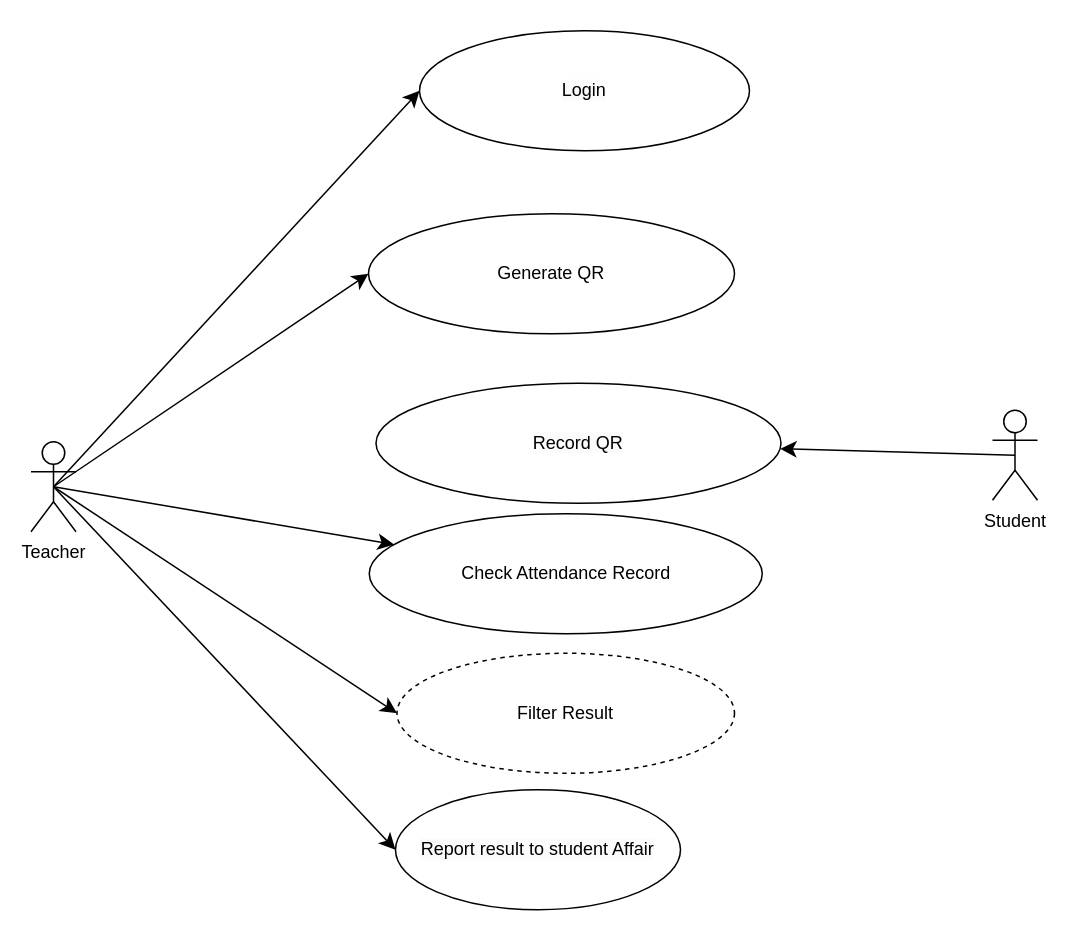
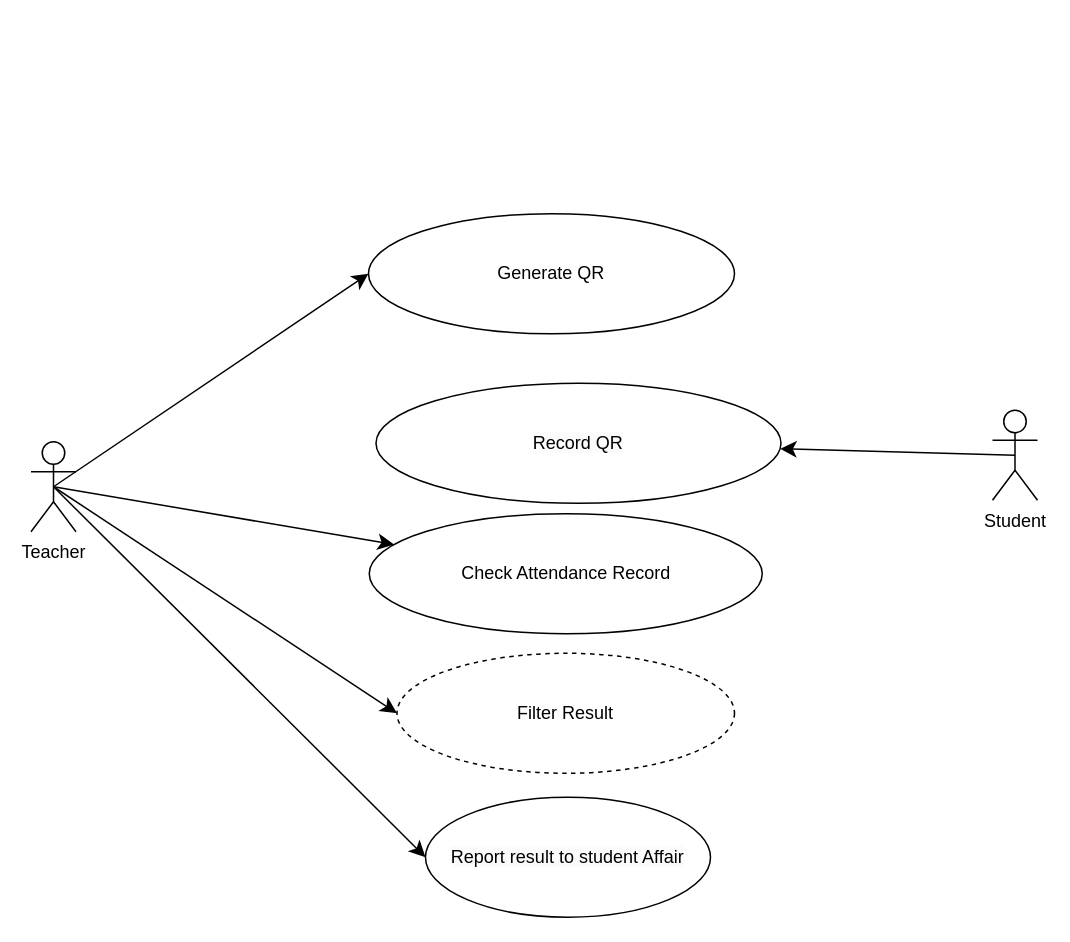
  <mxCell id="0" />
  <mxCell id="1" parent="0" />
  <mxCell id="2" style="edgeStyle=none;curved=1;rounded=0;orthogonalLoop=1;jettySize=auto;html=1;exitX=0.5;exitY=0.5;exitDx=0;exitDy=0;exitPerimeter=0;fontSize=12;startSize=8;endSize=8;" edge="1" parent="1" source="3" target="13"><mxGeometry relative="1" as="geometry" /></mxCell>
  <mxCell id="3" value="Student" style="shape=umlActor;verticalLabelPosition=bottom;verticalAlign=top;html=1;outlineConnect=0;" vertex="1" parent="1"><mxGeometry x="661" y="273" width="30" height="60" as="geometry" /></mxCell>
  <mxCell id="4" style="edgeStyle=none;curved=1;rounded=0;orthogonalLoop=1;jettySize=auto;html=1;exitX=0.5;exitY=0.5;exitDx=0;exitDy=0;exitPerimeter=0;fontSize=12;startSize=8;endSize=8;entryX=0;entryY=0.5;entryDx=0;entryDy=0;" edge="1" parent="1" source="7" target="10"><mxGeometry relative="1" as="geometry" /></mxCell>
  <mxCell id="5" style="edgeStyle=none;curved=1;rounded=0;orthogonalLoop=1;jettySize=auto;html=1;exitX=0.5;exitY=0.5;exitDx=0;exitDy=0;exitPerimeter=0;fontSize=12;startSize=8;endSize=8;" edge="1" parent="1" source="7" target="9"><mxGeometry relative="1" as="geometry" /></mxCell>
  <mxCell id="6" style="edgeStyle=none;curved=1;rounded=0;orthogonalLoop=1;jettySize=auto;html=1;exitX=0.5;exitY=0.5;exitDx=0;exitDy=0;exitPerimeter=0;fontSize=12;startSize=8;endSize=8;entryX=0;entryY=0.5;entryDx=0;entryDy=0;" edge="1" parent="1" source="7" target="11"><mxGeometry relative="1" as="geometry" /></mxCell>
  <mxCell id="7" value="Teacher" style="shape=umlActor;verticalLabelPosition=bottom;verticalAlign=top;html=1;outlineConnect=0;" vertex="1" parent="1"><mxGeometry x="20" y="294" width="30" height="60" as="geometry" /></mxCell>
  <mxCell id="8" value="Generate QR" style="ellipse;whiteSpace=wrap;html=1;" vertex="1" parent="1"><mxGeometry x="245" y="142" width="244" height="80" as="geometry" /></mxCell>
  <mxCell id="9" value="Check Attendance Record" style="ellipse;whiteSpace=wrap;html=1;" vertex="1" parent="1"><mxGeometry x="245.5" y="342" width="262" height="80" as="geometry" /></mxCell>
  <mxCell id="10" value="Filter Result" style="ellipse;whiteSpace=wrap;html=1;dashed=1;" vertex="1" parent="1"><mxGeometry x="264" y="435" width="225" height="80" as="geometry" /></mxCell>
- <mxCell id="11" value="&lt;span style=&quot;background-color: rgb(251, 251, 251);&quot;&gt;Report result to student Affair&lt;/span&gt;" style="ellipse;whiteSpace=wrap;html=1;" vertex="1" parent="1"><mxGeometry x="263" y="526" width="190" height="80" as="geometry" /></mxCell>
+ <mxCell id="11" value="&lt;span style=&quot;background-color: rgb(251, 251, 251);&quot;&gt;Report result to student Affair&lt;/span&gt;" style="ellipse;whiteSpace=wrap;html=1;" vertex="1" parent="1"><mxGeometry x="283" y="531" width="190" height="80" as="geometry" /></mxCell>
  <mxCell id="12" style="edgeStyle=none;curved=1;rounded=0;orthogonalLoop=1;jettySize=auto;html=1;entryX=0;entryY=0.5;entryDx=0;entryDy=0;fontSize=12;startSize=8;endSize=8;exitX=0.5;exitY=0.5;exitDx=0;exitDy=0;exitPerimeter=0;" edge="1" parent="1" source="7" target="8"><mxGeometry relative="1" as="geometry"><mxPoint x="66" y="324" as="sourcePoint" /></mxGeometry></mxCell>
  <mxCell id="13" value="&lt;span style=&quot;background-color: rgb(251, 251, 251);&quot;&gt;Record QR&lt;/span&gt;" style="ellipse;whiteSpace=wrap;html=1;" vertex="1" parent="1"><mxGeometry x="250" y="255" width="270" height="80" as="geometry" /></mxCell>
- <mxCell id="14" value="&lt;span style=&quot;background-color: rgb(251, 251, 251);&quot;&gt;Login&lt;/span&gt;" style="ellipse;whiteSpace=wrap;html=1;" vertex="1" parent="1"><mxGeometry x="279" y="20" width="220" height="80" as="geometry" /></mxCell>
- <mxCell id="15" style="edgeStyle=none;curved=1;rounded=0;orthogonalLoop=1;jettySize=auto;html=1;exitX=0.5;exitY=0.5;exitDx=0;exitDy=0;exitPerimeter=0;entryX=0;entryY=0.5;entryDx=0;entryDy=0;fontSize=12;startSize=8;endSize=8;" edge="1" parent="1" source="7" target="14"><mxGeometry relative="1" as="geometry" /></mxCell>
